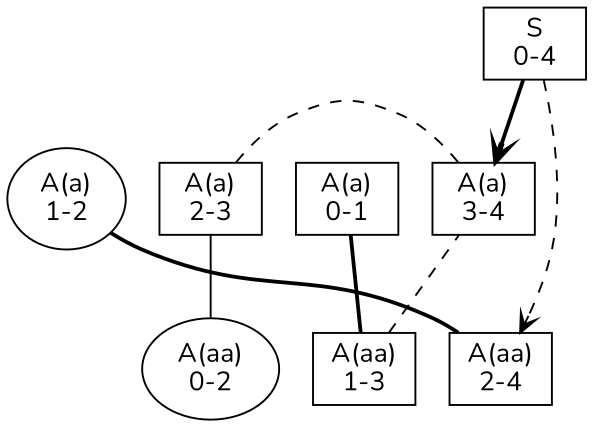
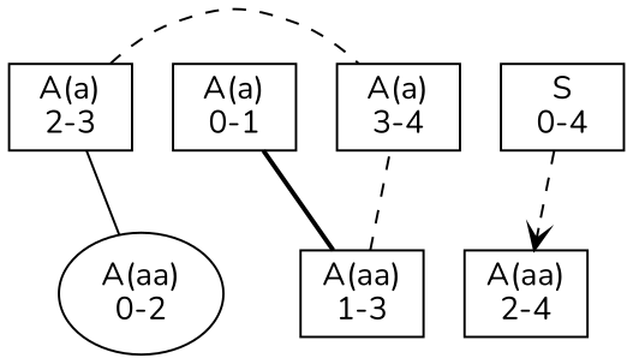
  digraph {
    fontname=Nunito
    node [fontname=Nunito shape=box]
    edge [arrowhead=none fontname=Nunito style=invisible]
    "A(a)\n3-4"
    "A(a)\n2-3"
    "A(a)\n0-1"
-   "A(a)\n1-2" [shape=ellipse]
    "A(aa)\n2-4"
    "A(aa)\n1-3"
    "A(aa)\n0-2" [shape=ellipse]
    "S\n0-4"
    subgraph sub_1 {
      rank=same
      "A(a)\n3-4"
      "A(a)\n2-3"
      "A(a)\n0-1"
-     "A(a)\n1-2"
    }
    subgraph sub_2 {
      rank=same
      "A(aa)\n2-4"
      "A(aa)\n1-3"
      "A(aa)\n0-2"
    }
    subgraph sub_3 {
      rank=min
      "S\n0-4"
    }
    "A(a)\n2-3" -> "A(a)\n3-4" [arrowtail=normal style=dashed]
    "A(a)\n0-1" -> "A(aa)\n1-3" [arrowtail=normal style=bold]
-   "A(a)\n1-2" -> "A(a)\n2-3"
-   "A(a)\n1-2" -> "A(aa)\n2-4" [arrowtail=normal style=bold]
    "A(aa)\n2-4" -> "A(a)\n3-4"
    "A(aa)\n1-3" -> "A(a)\n3-4" [arrowtail=normal style=dashed]
    "A(aa)\n1-3" -> "A(aa)\n2-4"
    "A(aa)\n0-2" -> "A(a)\n2-3" [arrowtail=normal style=solid]
    "A(aa)\n0-2" -> "A(a)\n0-1"
-   "S\n0-4" -> "A(a)\n3-4" [arrowhead=open style=bold]
    "S\n0-4" -> "A(aa)\n2-4" [arrowhead=open style=dashed]
  }
